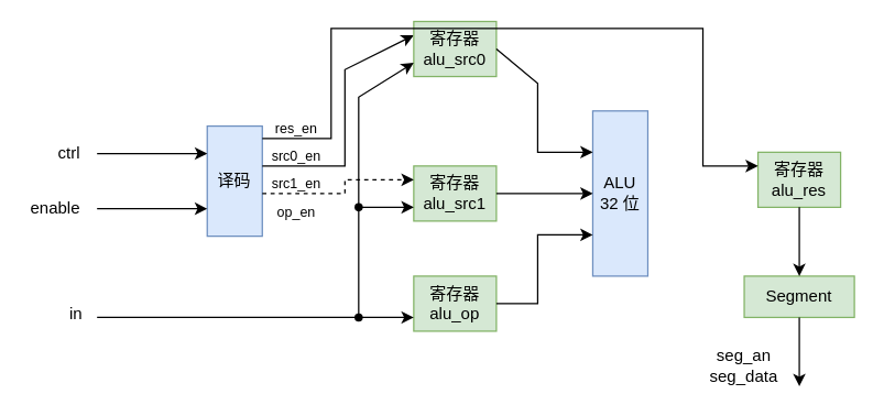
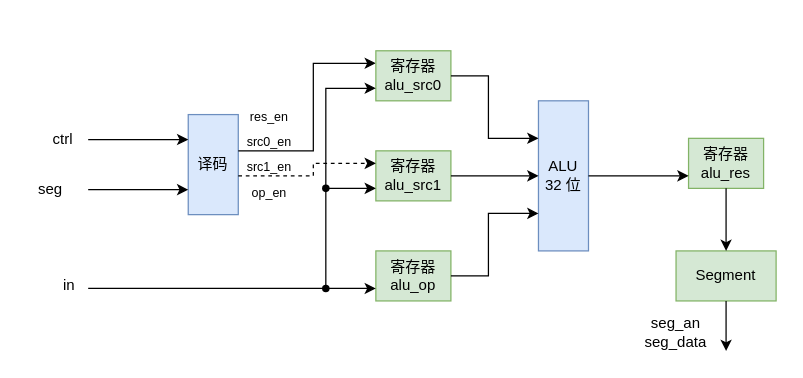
  <mxCell id="0" />
  <mxCell id="1" parent="0" />
  <mxCell id="2" value="译码" style="rounded=0;whiteSpace=wrap;html=1;fillColor=#dae8fc;strokeColor=#6c8ebf;" parent="1" vertex="1"><mxGeometry x="150" y="91" width="40" height="80" as="geometry" /></mxCell>
  <mxCell id="3" value="" style="endArrow=classic;html=1;rounded=0;entryX=0;entryY=0.25;entryDx=0;entryDy=0;" parent="1" target="2" edge="1"><mxGeometry width="50" height="50" relative="1" as="geometry"><mxPoint x="70" y="111" as="sourcePoint" /><mxPoint x="110" y="101" as="targetPoint" /></mxGeometry></mxCell>
  <mxCell id="4" value="ctrl" style="text;html=1;strokeColor=none;fillColor=none;align=center;verticalAlign=middle;whiteSpace=wrap;rounded=0;" parent="1" vertex="1"><mxGeometry x="40" y="101" width="20" height="20" as="geometry" /></mxCell>
  <mxCell id="5" value="" style="endArrow=classic;html=1;rounded=0;entryX=0;entryY=0.75;entryDx=0;entryDy=0;" parent="1" target="2" edge="1"><mxGeometry width="50" height="50" relative="1" as="geometry"><mxPoint x="70" y="151" as="sourcePoint" /><mxPoint x="120" y="161" as="targetPoint" /></mxGeometry></mxCell>
- <mxCell id="6" value="enable" style="text;html=1;strokeColor=none;fillColor=none;align=center;verticalAlign=middle;whiteSpace=wrap;rounded=0;" parent="1" vertex="1"><mxGeometry x="20" y="141" width="40" height="20" as="geometry" /></mxCell>
+ <mxCell id="6" value="seg" style="text;html=1;strokeColor=none;fillColor=none;align=center;verticalAlign=middle;whiteSpace=wrap;rounded=0;" parent="1" vertex="1"><mxGeometry x="20" y="141" width="40" height="20" as="geometry" /></mxCell>
  <mxCell id="7" value="" style="endArrow=classic;html=1;rounded=0;entryX=0;entryY=0.25;entryDx=0;entryDy=0;" parent="1" target="8" edge="1"><mxGeometry width="50" height="50" relative="1" as="geometry"><mxPoint x="190" y="120" as="sourcePoint" /><mxPoint x="270" y="80" as="targetPoint" /><Array as="points"><mxPoint x="250" y="120" /><mxPoint x="250" y="50" /></Array></mxGeometry></mxCell>
- <mxCell id="8" value="寄存器&lt;br&gt;alu_src0" style="rounded=0;whiteSpace=wrap;html=1;fillColor=#d5e8d4;strokeColor=#82b366;" parent="1" vertex="1"><mxGeometry x="300" y="15" width="60" height="40" as="geometry" /></mxCell>
+ <mxCell id="8" value="寄存器&lt;br&gt;alu_src0" style="rounded=0;whiteSpace=wrap;html=1;fillColor=#d5e8d4;strokeColor=#82b366;" parent="1" vertex="1"><mxGeometry x="300" y="40" width="60" height="40" as="geometry" /></mxCell>
  <mxCell id="9" value="寄存器&lt;br&gt;alu_src1" style="rounded=0;whiteSpace=wrap;html=1;fillColor=#d5e8d4;strokeColor=#82b366;" parent="1" vertex="1"><mxGeometry x="300" y="120" width="60" height="40" as="geometry" /></mxCell>
  <mxCell id="10" value="寄存器&lt;br&gt;alu_op" style="rounded=0;whiteSpace=wrap;html=1;fillColor=#d5e8d4;strokeColor=#82b366;" parent="1" vertex="1"><mxGeometry x="300" y="200" width="60" height="40" as="geometry" /></mxCell>
  <mxCell id="11" value="" style="endArrow=classic;html=1;rounded=0;entryX=0;entryY=0.25;entryDx=0;entryDy=0;exitX=1;exitY=0.613;exitDx=0;exitDy=0;exitPerimeter=0;dashed=1;" parent="1" source="2" target="9" edge="1"><mxGeometry width="50" height="50" relative="1" as="geometry"><mxPoint x="250" y="130" as="sourcePoint" /><mxPoint x="300" y="170" as="targetPoint" /><Array as="points"><mxPoint x="250" y="140" /><mxPoint x="250" y="130" /></Array></mxGeometry></mxCell>
  <mxCell id="12" value="ALU&lt;br&gt;32 位" style="rounded=0;whiteSpace=wrap;html=1;fillColor=#dae8fc;strokeColor=#6c8ebf;" parent="1" vertex="1"><mxGeometry x="430" y="80" width="40" height="120" as="geometry" /></mxCell>
  <mxCell id="13" value="" style="endArrow=classic;html=1;rounded=0;exitX=1;exitY=0.5;exitDx=0;exitDy=0;entryX=0;entryY=0.25;entryDx=0;entryDy=0;" parent="1" source="8" target="12" edge="1"><mxGeometry width="50" height="50" relative="1" as="geometry"><mxPoint x="410" y="40" as="sourcePoint" /><mxPoint x="460" y="-10" as="targetPoint" /><Array as="points"><mxPoint x="390" y="60" /><mxPoint x="390" y="110" /></Array></mxGeometry></mxCell>
  <mxCell id="14" value="" style="endArrow=classic;html=1;rounded=0;exitX=1;exitY=0.5;exitDx=0;exitDy=0;entryX=0;entryY=0.5;entryDx=0;entryDy=0;" parent="1" source="9" target="12" edge="1"><mxGeometry width="50" height="50" relative="1" as="geometry"><mxPoint x="500" y="110" as="sourcePoint" /><mxPoint x="550" y="60" as="targetPoint" /></mxGeometry></mxCell>
  <mxCell id="15" value="" style="endArrow=classic;html=1;rounded=0;exitX=1;exitY=0.5;exitDx=0;exitDy=0;entryX=0;entryY=0.75;entryDx=0;entryDy=0;" parent="1" source="10" target="12" edge="1"><mxGeometry width="50" height="50" relative="1" as="geometry"><mxPoint x="470" y="170" as="sourcePoint" /><mxPoint x="520" y="120" as="targetPoint" /><Array as="points"><mxPoint x="390" y="220" /><mxPoint x="390" y="170" /></Array></mxGeometry></mxCell>
  <mxCell id="16" value="" style="endArrow=classic;html=1;rounded=0;entryX=0;entryY=0.75;entryDx=0;entryDy=0;exitX=0.469;exitY=0.395;exitDx=0;exitDy=0;exitPerimeter=0;" parent="1" source="21" target="8" edge="1"><mxGeometry width="50" height="50" relative="1" as="geometry"><mxPoint x="260" y="240" as="sourcePoint" /><mxPoint x="170" y="240" as="targetPoint" /><Array as="points"><mxPoint x="260" y="70" /></Array></mxGeometry></mxCell>
  <mxCell id="17" value="" style="endArrow=none;html=1;rounded=0;" parent="1" target="21" edge="1"><mxGeometry width="50" height="50" relative="1" as="geometry"><mxPoint x="70" y="230" as="sourcePoint" /><mxPoint x="260" y="240" as="targetPoint" /></mxGeometry></mxCell>
  <mxCell id="18" value="" style="endArrow=classic;html=1;rounded=0;entryX=0;entryY=0.75;entryDx=0;entryDy=0;" parent="1" target="10" edge="1"><mxGeometry width="50" height="50" relative="1" as="geometry"><mxPoint x="260" y="230" as="sourcePoint" /><mxPoint x="160" y="170" as="targetPoint" /></mxGeometry></mxCell>
  <mxCell id="19" value="" style="endArrow=classic;html=1;rounded=0;entryX=0;entryY=0.75;entryDx=0;entryDy=0;" parent="1" edge="1"><mxGeometry width="50" height="50" relative="1" as="geometry"><mxPoint x="260" y="150" as="sourcePoint" /><mxPoint x="300" y="150" as="targetPoint" /></mxGeometry></mxCell>
  <mxCell id="20" value="" style="shape=waypoint;sketch=0;size=6;pointerEvents=1;points=[];fillColor=none;resizable=0;rotatable=0;perimeter=centerPerimeter;snapToPoint=1;" parent="1" vertex="1"><mxGeometry x="250" y="140" width="20" height="20" as="geometry" /></mxCell>
  <mxCell id="21" value="" style="shape=waypoint;sketch=0;size=6;pointerEvents=1;points=[];fillColor=none;resizable=0;rotatable=0;perimeter=centerPerimeter;snapToPoint=1;" parent="1" vertex="1"><mxGeometry x="250" y="220" width="20" height="20" as="geometry" /></mxCell>
  <mxCell id="22" value="in" style="text;html=1;strokeColor=none;fillColor=none;align=center;verticalAlign=middle;whiteSpace=wrap;rounded=0;" parent="1" vertex="1"><mxGeometry x="50" y="220" width="10" height="15" as="geometry" /></mxCell>
- <mxCell id="23" value="Segment" style="rounded=0;whiteSpace=wrap;html=1;fillColor=#d5e8d4;strokeColor=#82b366;" parent="1" vertex="1"><mxGeometry x="540" y="200" width="80" height="30" as="geometry" /></mxCell>
+ <mxCell id="23" value="Segment" style="rounded=0;whiteSpace=wrap;html=1;fillColor=#d5e8d4;strokeColor=#82b366;" parent="1" vertex="1"><mxGeometry x="540" y="200" width="80" height="40" as="geometry" /></mxCell>
  <mxCell id="24" value="寄存器&lt;br&gt;alu_res" style="rounded=0;whiteSpace=wrap;html=1;fillColor=#d5e8d4;strokeColor=#82b366;" parent="1" vertex="1"><mxGeometry x="550" y="110" width="60" height="40" as="geometry" /></mxCell>
- <mxCell id="25" value="" style="endArrow=classic;html=1;rounded=0;entryX=0;entryY=0.25;entryDx=0;entryDy=0;exitX=1;exitY=0.112;exitDx=0;exitDy=0;exitPerimeter=0;" parent="1" source="2" target="24" edge="1"><mxGeometry width="50" height="50" relative="1" as="geometry"><mxPoint x="250" y="50" as="sourcePoint" /><mxPoint x="550" y="130" as="targetPoint" /><Array as="points"><mxPoint x="240" y="100" /><mxPoint x="240" y="20" /><mxPoint x="510" y="20" /><mxPoint x="510" y="120" /></Array></mxGeometry></mxCell>
+ <mxCell id="26" value="" style="endArrow=classic;html=1;rounded=0;exitX=1;exitY=0.5;exitDx=0;exitDy=0;entryX=0;entryY=0.75;entryDx=0;entryDy=0;" parent="1" source="12" target="24" edge="1"><mxGeometry width="50" height="50" relative="1" as="geometry"><mxPoint x="560" y="110" as="sourcePoint" /><mxPoint x="610" y="60" as="targetPoint" /></mxGeometry></mxCell>
  <mxCell id="27" value="" style="endArrow=classic;html=1;rounded=0;exitX=0.5;exitY=1;exitDx=0;exitDy=0;entryX=0.5;entryY=0;entryDx=0;entryDy=0;" parent="1" source="24" target="23" edge="1"><mxGeometry width="50" height="50" relative="1" as="geometry"><mxPoint x="590" y="320" as="sourcePoint" /><mxPoint x="640" y="270" as="targetPoint" /></mxGeometry></mxCell>
  <mxCell id="28" value="src1_en" style="text;html=1;strokeColor=none;fillColor=none;align=center;verticalAlign=middle;whiteSpace=wrap;rounded=0;fontSize=10;" vertex="1" parent="1"><mxGeometry x="195" y="129.75" width="40" height="6.5" as="geometry" /></mxCell>
  <mxCell id="29" value="src0_en" style="text;html=1;strokeColor=none;fillColor=none;align=center;verticalAlign=middle;whiteSpace=wrap;rounded=0;fontSize=10;" vertex="1" parent="1"><mxGeometry x="195" y="110" width="40" height="6.5" as="geometry" /></mxCell>
  <mxCell id="30" value="op_en" style="text;html=1;strokeColor=none;fillColor=none;align=center;verticalAlign=middle;whiteSpace=wrap;rounded=0;fontSize=10;" vertex="1" parent="1"><mxGeometry x="195" y="150" width="40" height="6.5" as="geometry" /></mxCell>
  <mxCell id="31" value="res_en" style="text;html=1;strokeColor=none;fillColor=none;align=center;verticalAlign=middle;whiteSpace=wrap;rounded=0;fontSize=10;" vertex="1" parent="1"><mxGeometry x="195" y="90" width="40" height="6.5" as="geometry" /></mxCell>
  <mxCell id="32" value="" style="endArrow=classic;html=1;rounded=0;exitX=0.5;exitY=1;exitDx=0;exitDy=0;" edge="1" parent="1" source="23"><mxGeometry width="50" height="50" relative="1" as="geometry"><mxPoint x="520" y="310" as="sourcePoint" /><mxPoint x="580" y="280" as="targetPoint" /></mxGeometry></mxCell>
  <mxCell id="33" value="seg_an&lt;br&gt;seg_data" style="text;html=1;strokeColor=none;fillColor=none;align=center;verticalAlign=middle;whiteSpace=wrap;rounded=0;" vertex="1" parent="1"><mxGeometry x="510" y="250" width="60" height="30" as="geometry" /></mxCell>
